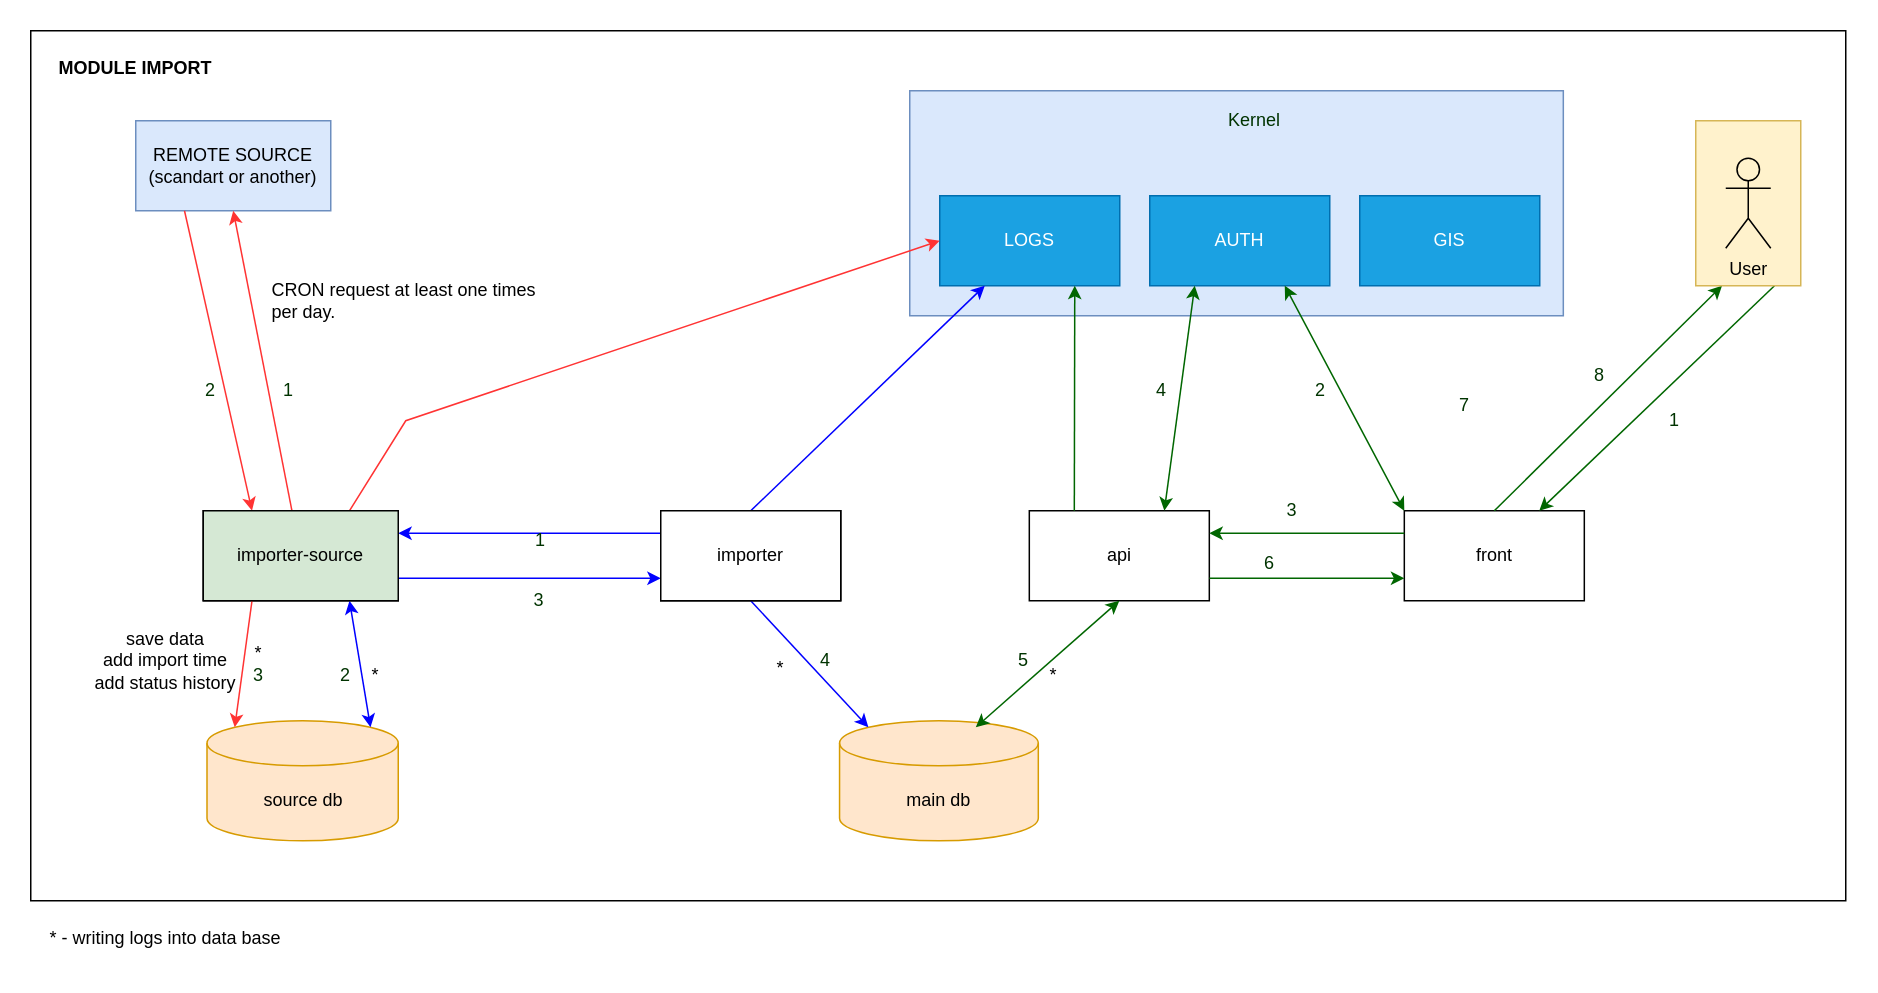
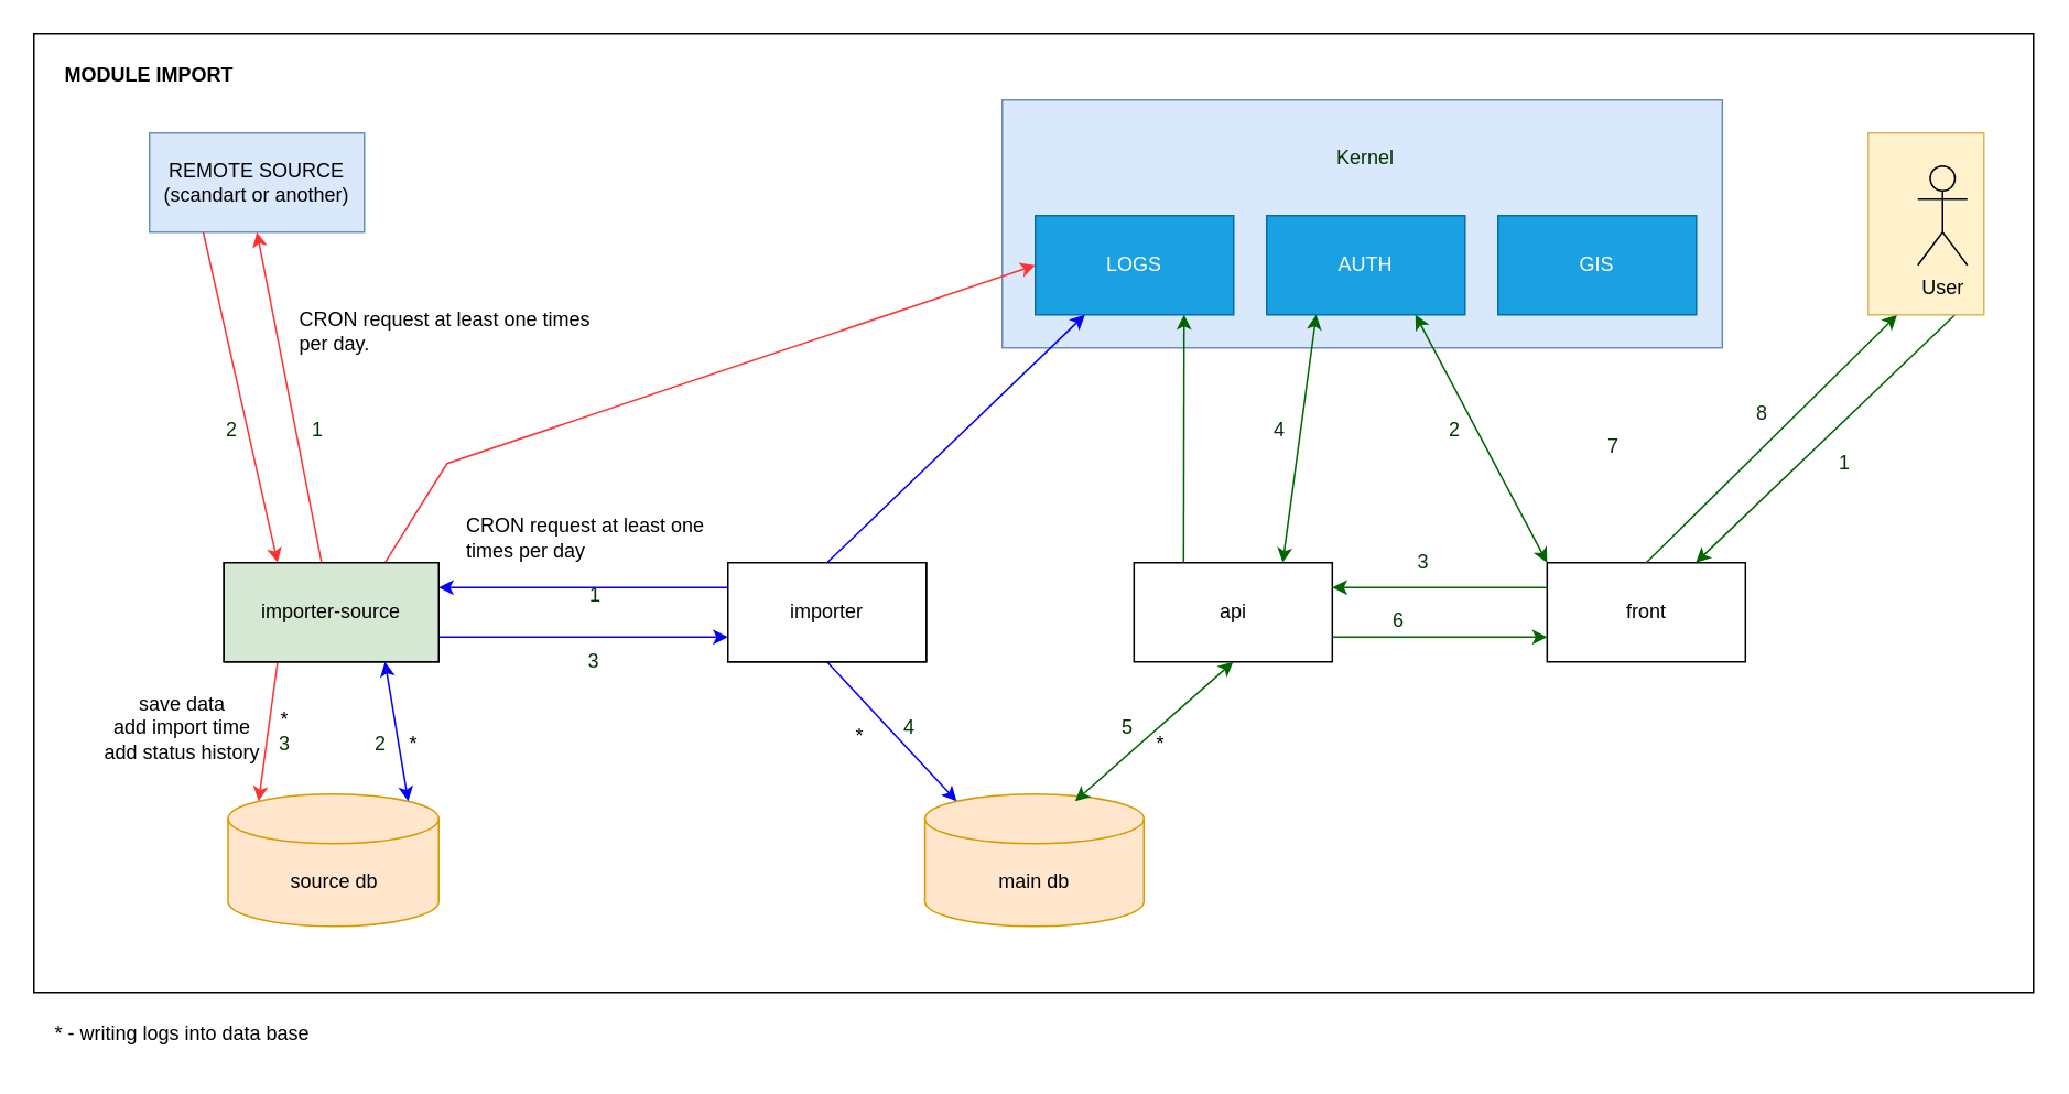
  <mxCell id="0" />
  <mxCell id="1" parent="0" />
  <mxCell id="2" value="" style="rounded=0;whiteSpace=wrap;html=1;" parent="1" vertex="1"><mxGeometry x="20" y="20" width="1210" height="580" as="geometry" /></mxCell>
  <mxCell id="3" value="" style="group" parent="1" vertex="1" connectable="0"><mxGeometry x="606" y="60" width="435.71" height="150" as="geometry" /></mxCell>
  <mxCell id="4" value="" style="group" parent="3" vertex="1" connectable="0"><mxGeometry width="435.71" height="150" as="geometry" /></mxCell>
  <mxCell id="5" value="" style="rounded=0;whiteSpace=wrap;html=1;fillColor=#dae8fc;strokeColor=#6c8ebf;" parent="4" vertex="1"><mxGeometry width="435.71" height="150" as="geometry" /></mxCell>
- <mxCell id="6" value="Kernel" style="text;html=1;strokeColor=none;fillColor=none;align=center;verticalAlign=middle;whiteSpace=wrap;rounded=0;fontColor=#003300;" parent="4" vertex="1"><mxGeometry x="185" y="5" width="90" height="30" as="geometry" /></mxCell>
+ <mxCell id="6" value="Kernel" style="text;html=1;strokeColor=none;fillColor=none;align=center;verticalAlign=middle;whiteSpace=wrap;rounded=0;fontColor=#003300;" parent="4" vertex="1"><mxGeometry x="175.0" y="20" width="90" height="30" as="geometry" /></mxCell>
  <mxCell id="7" value="AUTH" style="rounded=0;whiteSpace=wrap;html=1;fillColor=#1ba1e2;strokeColor=#006EAF;fontColor=#ffffff;" parent="4" vertex="1"><mxGeometry x="160" y="70" width="120" height="60" as="geometry" /></mxCell>
  <mxCell id="8" value="GIS" style="rounded=0;whiteSpace=wrap;html=1;fillColor=#1ba1e2;strokeColor=#006EAF;fontColor=#ffffff;" parent="4" vertex="1"><mxGeometry x="300.0" y="70" width="120" height="60" as="geometry" /></mxCell>
  <mxCell id="9" value="LOGS" style="rounded=0;whiteSpace=wrap;html=1;fillColor=#1ba1e2;strokeColor=#006EAF;fontColor=#ffffff;" parent="4" vertex="1"><mxGeometry x="20" y="70" width="120" height="60" as="geometry" /></mxCell>
  <mxCell id="10" value="REMOTE SOURCE&lt;br&gt;(scandart or another)" style="rounded=0;whiteSpace=wrap;html=1;fillColor=#dae8fc;strokeColor=#6c8ebf;" parent="1" vertex="1"><mxGeometry x="90" y="80" width="130" height="60" as="geometry" /></mxCell>
  <mxCell id="11" value="marking-importer-source" style="rounded=0;whiteSpace=wrap;html=1;" parent="1" vertex="1"><mxGeometry x="135" y="340" width="130" height="60" as="geometry" /></mxCell>
  <mxCell id="12" style="edgeStyle=orthogonalEdgeStyle;rounded=0;orthogonalLoop=1;jettySize=auto;html=1;exitX=0;exitY=0.25;exitDx=0;exitDy=0;entryX=1;entryY=0.25;entryDx=0;entryDy=0;fontColor=#000000;strokeColor=#0000FF;" parent="1" source="13" target="11" edge="1"><mxGeometry relative="1" as="geometry" /></mxCell>
  <mxCell id="13" value="marking-importer" style="rounded=0;whiteSpace=wrap;html=1;" parent="1" vertex="1"><mxGeometry x="440" y="340" width="120" height="60" as="geometry" /></mxCell>
  <mxCell id="14" value="source db" style="shape=cylinder3;whiteSpace=wrap;html=1;boundedLbl=1;backgroundOutline=1;size=15;fillColor=#ffe6cc;strokeColor=#d79b00;" parent="1" vertex="1"><mxGeometry x="137.5" y="480" width="127.5" height="80" as="geometry" /></mxCell>
  <mxCell id="15" value="main db" style="shape=cylinder3;whiteSpace=wrap;html=1;boundedLbl=1;backgroundOutline=1;size=15;fillColor=#ffe6cc;strokeColor=#d79b00;" parent="1" vertex="1"><mxGeometry x="559.21" y="480" width="132.5" height="80" as="geometry" /></mxCell>
  <mxCell id="16" value="&lt;span&gt;api&lt;/span&gt;" style="rounded=0;whiteSpace=wrap;html=1;" parent="1" vertex="1"><mxGeometry x="685.71" y="340" width="120" height="60" as="geometry" /></mxCell>
  <mxCell id="17" value="front" style="rounded=0;whiteSpace=wrap;html=1;" parent="1" vertex="1"><mxGeometry x="935.71" y="340" width="120" height="60" as="geometry" /></mxCell>
  <mxCell id="18" value="" style="endArrow=classic;html=1;rounded=0;entryX=0.5;entryY=1;entryDx=0;entryDy=0;strokeColor=#FF3333;" parent="1" source="11" target="10" edge="1"><mxGeometry width="50" height="50" relative="1" as="geometry"><mxPoint x="620" y="300" as="sourcePoint" /><mxPoint x="670" y="250" as="targetPoint" /></mxGeometry></mxCell>
  <mxCell id="19" value="" style="endArrow=classic;html=1;rounded=0;exitX=0.25;exitY=1;exitDx=0;exitDy=0;entryX=0.25;entryY=0;entryDx=0;entryDy=0;strokeColor=#FF3333;fontColor=#000000;" parent="1" source="10" target="11" edge="1"><mxGeometry width="50" height="50" relative="1" as="geometry"><mxPoint x="620" y="300" as="sourcePoint" /><mxPoint x="670" y="250" as="targetPoint" /></mxGeometry></mxCell>
  <mxCell id="20" value="CRON request at least one times per day." style="text;html=1;strokeColor=none;fillColor=none;align=left;verticalAlign=middle;whiteSpace=wrap;rounded=0;" parent="1" vertex="1"><mxGeometry x="179" y="170" width="190" height="60" as="geometry" /></mxCell>
  <mxCell id="21" value="" style="endArrow=classic;html=1;rounded=0;entryX=0.145;entryY=0;entryDx=0;entryDy=4.35;entryPerimeter=0;strokeColor=#FF3333;fontColor=#000000;exitX=0.25;exitY=1;exitDx=0;exitDy=0;" parent="1" source="11" target="14" edge="1"><mxGeometry width="50" height="50" relative="1" as="geometry"><mxPoint x="160" y="410" as="sourcePoint" /><mxPoint x="670" y="230" as="targetPoint" /></mxGeometry></mxCell>
  <mxCell id="22" value="save data&lt;br&gt;add import time&lt;br&gt;add status history" style="text;html=1;strokeColor=none;fillColor=none;align=center;verticalAlign=middle;whiteSpace=wrap;rounded=0;" parent="1" vertex="1"><mxGeometry x="60" y="420" width="100" height="40" as="geometry" /></mxCell>
  <mxCell id="23" value="" style="endArrow=classic;startArrow=classic;html=1;rounded=0;fontColor=#000000;strokeColor=#0000FF;exitX=0.75;exitY=1;exitDx=0;exitDy=0;entryX=0.855;entryY=0;entryDx=0;entryDy=4.35;entryPerimeter=0;" parent="1" source="11" target="14" edge="1"><mxGeometry width="50" height="50" relative="1" as="geometry"><mxPoint x="620" y="260" as="sourcePoint" /><mxPoint x="670" y="210" as="targetPoint" /></mxGeometry></mxCell>
  <mxCell id="24" value="" style="endArrow=classic;html=1;rounded=0;fontColor=#000000;strokeColor=#0000FF;exitX=1;exitY=0.75;exitDx=0;exitDy=0;entryX=0;entryY=0.75;entryDx=0;entryDy=0;" parent="1" source="11" target="13" edge="1"><mxGeometry width="50" height="50" relative="1" as="geometry"><mxPoint x="620" y="260" as="sourcePoint" /><mxPoint x="670" y="210" as="targetPoint" /></mxGeometry></mxCell>
+ <mxCell id="25" value="CRON request at least one times per day" style="text;html=1;strokeColor=none;fillColor=none;align=left;verticalAlign=middle;whiteSpace=wrap;rounded=0;" parent="1" vertex="1"><mxGeometry x="280" y="300" width="150" height="50" as="geometry" /></mxCell>
  <mxCell id="26" value="" style="endArrow=classic;html=1;rounded=0;fontColor=#000000;strokeColor=#0000FF;exitX=0.5;exitY=1;exitDx=0;exitDy=0;entryX=0.145;entryY=0;entryDx=0;entryDy=4.35;entryPerimeter=0;" parent="1" source="13" target="15" edge="1"><mxGeometry width="50" height="50" relative="1" as="geometry"><mxPoint x="620" y="260" as="sourcePoint" /><mxPoint x="670" y="210" as="targetPoint" /></mxGeometry></mxCell>
  <mxCell id="27" value="" style="endArrow=classic;html=1;rounded=0;fontColor=#000000;strokeColor=#006600;exitX=0.75;exitY=1;exitDx=0;exitDy=0;" parent="1" source="55" edge="1"><mxGeometry width="50" height="50" relative="1" as="geometry"><mxPoint x="1188.21" y="190" as="sourcePoint" /><mxPoint x="1025.71" y="340" as="targetPoint" /></mxGeometry></mxCell>
  <mxCell id="28" value="" style="endArrow=classic;html=1;rounded=0;fontColor=#003300;strokeColor=#006600;exitX=0;exitY=0.25;exitDx=0;exitDy=0;entryX=1;entryY=0.25;entryDx=0;entryDy=0;" parent="1" source="17" target="16" edge="1"><mxGeometry width="50" height="50" relative="1" as="geometry"><mxPoint x="605.71" y="260" as="sourcePoint" /><mxPoint x="655.71" y="210" as="targetPoint" /></mxGeometry></mxCell>
  <mxCell id="29" value="" style="endArrow=classic;html=1;rounded=0;fontColor=#003300;strokeColor=#006600;exitX=0.5;exitY=1;exitDx=0;exitDy=0;entryX=0.855;entryY=0;entryDx=0;entryDy=4.35;entryPerimeter=0;startArrow=classic;startFill=1;" parent="1" source="16" edge="1"><mxGeometry width="50" height="50" relative="1" as="geometry"><mxPoint x="745.71" y="439.5" as="sourcePoint" /><mxPoint x="649.997" y="484.35" as="targetPoint" /></mxGeometry></mxCell>
  <mxCell id="30" value="" style="endArrow=classic;html=1;rounded=0;fontColor=#003300;strokeColor=#006600;exitX=1;exitY=0.75;exitDx=0;exitDy=0;entryX=0;entryY=0.75;entryDx=0;entryDy=0;" parent="1" source="16" target="17" edge="1"><mxGeometry width="50" height="50" relative="1" as="geometry"><mxPoint x="945.71" y="365" as="sourcePoint" /><mxPoint x="815.71" y="365" as="targetPoint" /></mxGeometry></mxCell>
  <mxCell id="31" value="" style="endArrow=classic;html=1;rounded=0;fontColor=#003300;strokeColor=#006600;exitX=0;exitY=0;exitDx=0;exitDy=0;entryX=0.75;entryY=1;entryDx=0;entryDy=0;startArrow=classic;startFill=1;" parent="1" source="17" target="7" edge="1"><mxGeometry width="50" height="50" relative="1" as="geometry"><mxPoint x="725.71" y="260" as="sourcePoint" /><mxPoint x="815.71" y="260" as="targetPoint" /></mxGeometry></mxCell>
  <mxCell id="32" value="" style="endArrow=classic;html=1;rounded=0;fontColor=#003300;strokeColor=#006600;exitX=0.5;exitY=0;exitDx=0;exitDy=0;entryX=0.25;entryY=1;entryDx=0;entryDy=0;" parent="1" source="17" target="55" edge="1"><mxGeometry width="50" height="50" relative="1" as="geometry"><mxPoint x="975.71" y="350" as="sourcePoint" /><mxPoint x="1153.21" y="190" as="targetPoint" /></mxGeometry></mxCell>
  <mxCell id="33" value="" style="endArrow=classic;html=1;rounded=0;fontColor=#003300;strokeColor=#006600;entryX=0.25;entryY=1;entryDx=0;entryDy=0;exitX=0.75;exitY=0;exitDx=0;exitDy=0;startArrow=classic;startFill=1;" parent="1" source="16" target="7" edge="1"><mxGeometry width="50" height="50" relative="1" as="geometry"><mxPoint x="975.71" y="350" as="sourcePoint" /><mxPoint x="975.71" y="200" as="targetPoint" /></mxGeometry></mxCell>
  <mxCell id="34" value="1" style="text;html=1;strokeColor=none;fillColor=none;align=center;verticalAlign=middle;whiteSpace=wrap;rounded=0;fontColor=#003300;" parent="1" vertex="1"><mxGeometry x="1105.71" y="270" width="20" height="20" as="geometry" /></mxCell>
  <mxCell id="35" value="2" style="text;html=1;strokeColor=none;fillColor=none;align=center;verticalAlign=middle;whiteSpace=wrap;rounded=0;fontColor=#003300;" parent="1" vertex="1"><mxGeometry x="870" y="250" width="20" height="20" as="geometry" /></mxCell>
  <mxCell id="36" value="3" style="text;html=1;strokeColor=none;fillColor=none;align=center;verticalAlign=middle;whiteSpace=wrap;rounded=0;fontColor=#003300;" parent="1" vertex="1"><mxGeometry x="850.71" y="330" width="20" height="20" as="geometry" /></mxCell>
  <mxCell id="37" value="4" style="text;html=1;strokeColor=none;fillColor=none;align=center;verticalAlign=middle;whiteSpace=wrap;rounded=0;fontColor=#003300;" parent="1" vertex="1"><mxGeometry x="764" y="250" width="20" height="20" as="geometry" /></mxCell>
  <mxCell id="38" value="5" style="text;html=1;strokeColor=none;fillColor=none;align=center;verticalAlign=middle;whiteSpace=wrap;rounded=0;fontColor=#003300;" parent="1" vertex="1"><mxGeometry x="671.71" y="430" width="20" height="20" as="geometry" /></mxCell>
  <mxCell id="39" value="6" style="text;html=1;strokeColor=none;fillColor=none;align=center;verticalAlign=middle;whiteSpace=wrap;rounded=0;fontColor=#003300;" parent="1" vertex="1"><mxGeometry x="835.71" y="365" width="20" height="20" as="geometry" /></mxCell>
  <mxCell id="40" value="7" style="text;html=1;strokeColor=none;fillColor=none;align=center;verticalAlign=middle;whiteSpace=wrap;rounded=0;fontColor=#003300;" parent="1" vertex="1"><mxGeometry x="965.71" y="260" width="20" height="20" as="geometry" /></mxCell>
  <mxCell id="41" value="8" style="text;html=1;strokeColor=none;fillColor=none;align=center;verticalAlign=middle;whiteSpace=wrap;rounded=0;fontColor=#003300;" parent="1" vertex="1"><mxGeometry x="1055.71" y="240" width="20" height="20" as="geometry" /></mxCell>
  <mxCell id="42" value="1" style="text;html=1;strokeColor=none;fillColor=none;align=center;verticalAlign=middle;whiteSpace=wrap;rounded=0;fontColor=#003300;" parent="1" vertex="1"><mxGeometry x="350" y="350" width="20" height="20" as="geometry" /></mxCell>
  <mxCell id="43" value="2" style="text;html=1;strokeColor=none;fillColor=none;align=center;verticalAlign=middle;whiteSpace=wrap;rounded=0;fontColor=#003300;" parent="1" vertex="1"><mxGeometry x="220" y="440" width="20" height="20" as="geometry" /></mxCell>
  <mxCell id="44" value="3" style="text;html=1;strokeColor=none;fillColor=none;align=center;verticalAlign=middle;whiteSpace=wrap;rounded=0;fontColor=#003300;" parent="1" vertex="1"><mxGeometry x="349" y="390" width="20" height="20" as="geometry" /></mxCell>
  <mxCell id="45" value="4" style="text;html=1;strokeColor=none;fillColor=none;align=center;verticalAlign=middle;whiteSpace=wrap;rounded=0;fontColor=#003300;" parent="1" vertex="1"><mxGeometry x="540" y="430" width="20" height="20" as="geometry" /></mxCell>
  <mxCell id="46" value="1" style="text;html=1;strokeColor=none;fillColor=none;align=center;verticalAlign=middle;whiteSpace=wrap;rounded=0;fontColor=#003300;" parent="1" vertex="1"><mxGeometry x="182" y="250" width="20" height="20" as="geometry" /></mxCell>
  <mxCell id="47" value="2" style="text;html=1;strokeColor=none;fillColor=none;align=center;verticalAlign=middle;whiteSpace=wrap;rounded=0;fontColor=#003300;" parent="1" vertex="1"><mxGeometry x="130" y="250" width="20" height="20" as="geometry" /></mxCell>
  <mxCell id="48" value="3" style="text;html=1;strokeColor=none;fillColor=none;align=center;verticalAlign=middle;whiteSpace=wrap;rounded=0;fontColor=#003300;" parent="1" vertex="1"><mxGeometry x="162" y="440" width="20" height="20" as="geometry" /></mxCell>
  <mxCell id="49" value="" style="endArrow=classic;html=1;rounded=0;fontColor=#003300;strokeColor=#006600;exitX=0.25;exitY=0;exitDx=0;exitDy=0;entryX=0.75;entryY=1;entryDx=0;entryDy=0;" parent="1" source="16" target="9" edge="1"><mxGeometry width="50" height="50" relative="1" as="geometry"><mxPoint x="570" y="320" as="sourcePoint" /><mxPoint x="620" y="270" as="targetPoint" /></mxGeometry></mxCell>
  <mxCell id="50" value="" style="endArrow=classic;html=1;rounded=0;fontColor=#000000;strokeColor=#0000FF;exitX=0.5;exitY=0;exitDx=0;exitDy=0;entryX=0.25;entryY=1;entryDx=0;entryDy=0;" parent="1" source="13" target="9" edge="1"><mxGeometry width="50" height="50" relative="1" as="geometry"><mxPoint x="510" y="410" as="sourcePoint" /><mxPoint x="588.423" y="494.35" as="targetPoint" /></mxGeometry></mxCell>
  <mxCell id="51" value="" style="endArrow=classic;html=1;rounded=0;entryX=0;entryY=0.5;entryDx=0;entryDy=0;exitX=0.75;exitY=0;exitDx=0;exitDy=0;strokeColor=#FF3333;" parent="1" source="11" target="9" edge="1"><mxGeometry width="50" height="50" relative="1" as="geometry"><mxPoint x="242.5" y="350" as="sourcePoint" /><mxPoint x="197.5" y="150" as="targetPoint" /><Array as="points"><mxPoint x="270" y="280" /></Array></mxGeometry></mxCell>
  <mxCell id="52" value="importer-source" style="rounded=0;whiteSpace=wrap;html=1;fillColor=#d5e8d4;" parent="1" vertex="1"><mxGeometry x="135" y="340" width="130" height="60" as="geometry" /></mxCell>
  <mxCell id="53" value="importer" style="rounded=0;whiteSpace=wrap;html=1;" parent="1" vertex="1"><mxGeometry x="440" y="340" width="120" height="60" as="geometry" /></mxCell>
  <mxCell id="54" value="" style="group" parent="1" vertex="1" connectable="0"><mxGeometry x="1130" y="80" width="70" height="110" as="geometry" /></mxCell>
  <mxCell id="55" value="" style="rounded=0;whiteSpace=wrap;html=1;fillColor=#fff2cc;strokeColor=#d6b656;" parent="54" vertex="1"><mxGeometry width="70" height="110" as="geometry" /></mxCell>
- <mxCell id="56" value="User" style="shape=umlActor;verticalLabelPosition=bottom;verticalAlign=top;html=1;outlineConnect=0;fillColor=#FFF2CC;" parent="54" vertex="1"><mxGeometry x="20" y="25" width="30" height="60" as="geometry" /></mxCell>
+ <mxCell id="56" value="User" style="shape=umlActor;verticalLabelPosition=bottom;verticalAlign=top;html=1;outlineConnect=0;fillColor=#FFF2CC;" parent="54" vertex="1"><mxGeometry x="30" y="20" width="30" height="60" as="geometry" /></mxCell>
  <mxCell id="57" value="*" style="text;html=1;strokeColor=none;fillColor=none;align=center;verticalAlign=middle;whiteSpace=wrap;rounded=0;" parent="1" vertex="1"><mxGeometry x="240" y="435" width="20" height="30" as="geometry" /></mxCell>
  <mxCell id="58" value="*" style="text;html=1;strokeColor=none;fillColor=none;align=center;verticalAlign=middle;whiteSpace=wrap;rounded=0;" parent="1" vertex="1"><mxGeometry x="162" y="420" width="20" height="30" as="geometry" /></mxCell>
  <mxCell id="59" value="*" style="text;html=1;strokeColor=none;fillColor=none;align=center;verticalAlign=middle;whiteSpace=wrap;rounded=0;" parent="1" vertex="1"><mxGeometry x="510" y="430" width="20" height="30" as="geometry" /></mxCell>
  <mxCell id="60" value="*" style="text;html=1;strokeColor=none;fillColor=none;align=center;verticalAlign=middle;whiteSpace=wrap;rounded=0;" parent="1" vertex="1"><mxGeometry x="691.71" y="435" width="20" height="30" as="geometry" /></mxCell>
  <mxCell id="61" value="* - writing logs into data base" style="text;html=1;strokeColor=none;fillColor=none;align=center;verticalAlign=middle;whiteSpace=wrap;rounded=0;" parent="1" vertex="1"><mxGeometry x="20" y="610" width="180" height="30" as="geometry" /></mxCell>
  <mxCell id="62" value="MODULE IMPORT" style="text;html=1;strokeColor=none;fillColor=none;align=center;verticalAlign=middle;whiteSpace=wrap;rounded=0;fontStyle=1" parent="1" vertex="1"><mxGeometry x="30" y="30" width="120" height="30" as="geometry" /></mxCell>
